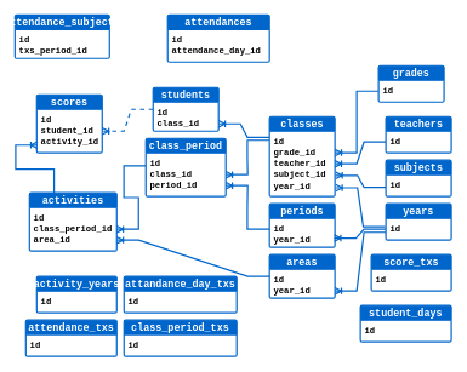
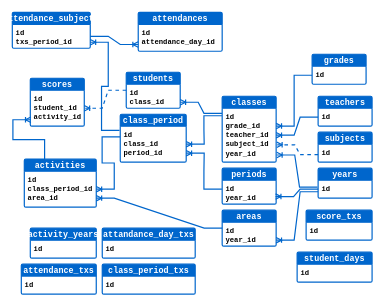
  <mxCell id="0" />
  <mxCell id="1" parent="0" />
  <mxCell id="2" value="&lt;font face=&quot;Courier New&quot;&gt;teachers&lt;/font&gt;" style="swimlane;childLayout=stackLayout;horizontal=1;startSize=20;horizontalStack=0;rounded=1;fontSize=14;fontStyle=1;strokeWidth=2;resizeParent=0;resizeLast=1;shadow=0;dashed=0;align=center;arcSize=4;whiteSpace=wrap;html=1;fillColor=#0066CC;fontColor=#FFFFFF;labelBorderColor=none;strokeColor=#0066CC;" vertex="1" parent="1"><mxGeometry x="530" y="160" width="90" height="50" as="geometry" /></mxCell>
  <mxCell id="3" value="&lt;b&gt;&lt;font face=&quot;Courier New&quot;&gt;id&lt;/font&gt;&lt;/b&gt;" style="align=left;strokeColor=none;fillColor=none;spacingLeft=4;fontSize=12;verticalAlign=top;resizable=0;rotatable=0;part=1;html=1;" vertex="1" parent="2"><mxGeometry y="20" width="90" height="30" as="geometry" /></mxCell>
  <mxCell id="4" value="&lt;font face=&quot;Courier New&quot;&gt;grades&lt;br&gt;&lt;/font&gt;" style="swimlane;childLayout=stackLayout;horizontal=1;startSize=20;horizontalStack=0;rounded=1;fontSize=14;fontStyle=1;strokeWidth=2;resizeParent=0;resizeLast=1;shadow=0;dashed=0;align=center;arcSize=4;whiteSpace=wrap;html=1;fillColor=#0066CC;fontColor=#FFFFFF;labelBorderColor=none;strokeColor=#0066CC;" vertex="1" parent="1"><mxGeometry x="520" y="90" width="90" height="50" as="geometry" /></mxCell>
  <mxCell id="5" value="&lt;b&gt;&lt;font face=&quot;Courier New&quot;&gt;id&lt;/font&gt;&lt;/b&gt;" style="align=left;strokeColor=none;fillColor=none;spacingLeft=4;fontSize=12;verticalAlign=top;resizable=0;rotatable=0;part=1;html=1;" vertex="1" parent="4"><mxGeometry y="20" width="90" height="30" as="geometry" /></mxCell>
  <mxCell id="6" value="&lt;font face=&quot;Courier New&quot;&gt;classes&lt;br&gt;&lt;/font&gt;" style="swimlane;childLayout=stackLayout;horizontal=1;startSize=20;horizontalStack=0;rounded=1;fontSize=14;fontStyle=1;strokeWidth=2;resizeParent=0;resizeLast=1;shadow=0;dashed=0;align=center;arcSize=4;whiteSpace=wrap;html=1;fillColor=#0066CC;fontColor=#FFFFFF;labelBorderColor=none;strokeColor=#0066CC;" vertex="1" parent="1"><mxGeometry x="370" y="160" width="90" height="110" as="geometry" /></mxCell>
  <mxCell id="7" value="&lt;b&gt;&lt;font face=&quot;Courier New&quot;&gt;id&lt;br&gt;grade_id&lt;br&gt;teacher_id&lt;br&gt;subject_id&lt;br&gt;year_id&lt;br&gt;&lt;/font&gt;&lt;/b&gt;" style="align=left;strokeColor=none;fillColor=none;spacingLeft=4;fontSize=12;verticalAlign=top;resizable=0;rotatable=0;part=1;html=1;" vertex="1" parent="6"><mxGeometry y="20" width="90" height="90" as="geometry" /></mxCell>
  <mxCell id="8" value="&lt;font face=&quot;Courier New&quot;&gt;subjects&lt;br&gt;&lt;/font&gt;" style="swimlane;childLayout=stackLayout;horizontal=1;startSize=20;horizontalStack=0;rounded=1;fontSize=14;fontStyle=1;strokeWidth=2;resizeParent=0;resizeLast=1;shadow=0;dashed=0;align=center;arcSize=4;whiteSpace=wrap;html=1;fillColor=#0066CC;fontColor=#FFFFFF;labelBorderColor=none;strokeColor=#0066CC;" vertex="1" parent="1"><mxGeometry x="530" y="220" width="90" height="50" as="geometry" /></mxCell>
  <mxCell id="9" value="&lt;b&gt;&lt;font face=&quot;Courier New&quot;&gt;id&lt;/font&gt;&lt;/b&gt;" style="align=left;strokeColor=none;fillColor=none;spacingLeft=4;fontSize=12;verticalAlign=top;resizable=0;rotatable=0;part=1;html=1;" vertex="1" parent="8"><mxGeometry y="20" width="90" height="30" as="geometry" /></mxCell>
  <mxCell id="10" value="&lt;font face=&quot;Courier New&quot;&gt;students&lt;/font&gt;" style="swimlane;childLayout=stackLayout;horizontal=1;startSize=20;horizontalStack=0;rounded=1;fontSize=14;fontStyle=1;strokeWidth=2;resizeParent=0;resizeLast=1;shadow=0;dashed=0;align=center;arcSize=4;whiteSpace=wrap;html=1;fillColor=#0066CC;fontColor=#FFFFFF;labelBorderColor=none;strokeColor=#0066CC;" vertex="1" parent="1"><mxGeometry x="210" y="120" width="90" height="60" as="geometry" /></mxCell>
  <mxCell id="11" value="&lt;b&gt;&lt;font face=&quot;Courier New&quot;&gt;id&lt;br&gt;class_id&lt;br&gt;&lt;/font&gt;&lt;/b&gt;" style="align=left;strokeColor=none;fillColor=none;spacingLeft=4;fontSize=12;verticalAlign=top;resizable=0;rotatable=0;part=1;html=1;" vertex="1" parent="10"><mxGeometry y="20" width="90" height="40" as="geometry" /></mxCell>
  <mxCell id="12" value="&lt;font face=&quot;Courier New&quot;&gt;years&lt;/font&gt;" style="swimlane;childLayout=stackLayout;horizontal=1;startSize=20;horizontalStack=0;rounded=1;fontSize=14;fontStyle=1;strokeWidth=2;resizeParent=0;resizeLast=1;shadow=0;dashed=0;align=center;arcSize=4;whiteSpace=wrap;html=1;fillColor=#0066CC;fontColor=#FFFFFF;labelBorderColor=none;strokeColor=#0066CC;" vertex="1" parent="1"><mxGeometry x="530" y="280" width="90" height="50" as="geometry" /></mxCell>
  <mxCell id="13" value="&lt;b&gt;&lt;font face=&quot;Courier New&quot;&gt;id&lt;br&gt;&lt;/font&gt;&lt;/b&gt;" style="align=left;strokeColor=none;fillColor=none;spacingLeft=4;fontSize=12;verticalAlign=top;resizable=0;rotatable=0;part=1;html=1;" vertex="1" parent="12"><mxGeometry y="20" width="90" height="30" as="geometry" /></mxCell>
  <mxCell id="14" value="&lt;font face=&quot;Courier New&quot;&gt;activity_years&lt;/font&gt;" style="swimlane;childLayout=stackLayout;horizontal=1;startSize=20;horizontalStack=0;rounded=1;fontSize=14;fontStyle=1;strokeWidth=2;resizeParent=0;resizeLast=1;shadow=0;dashed=0;align=center;arcSize=4;whiteSpace=wrap;html=1;fillColor=#0066CC;fontColor=#FFFFFF;labelBorderColor=none;strokeColor=#0066CC;" vertex="1" parent="1"><mxGeometry x="50" y="380" width="110" height="50" as="geometry" /></mxCell>
  <mxCell id="15" value="&lt;b&gt;&lt;font face=&quot;Courier New&quot;&gt;id&lt;/font&gt;&lt;/b&gt;" style="align=left;strokeColor=none;fillColor=none;spacingLeft=4;fontSize=12;verticalAlign=top;resizable=0;rotatable=0;part=1;html=1;" vertex="1" parent="14"><mxGeometry y="20" width="110" height="30" as="geometry" /></mxCell>
  <mxCell id="16" value="&lt;font face=&quot;Courier New&quot;&gt;class_period&lt;/font&gt;" style="swimlane;childLayout=stackLayout;horizontal=1;startSize=20;horizontalStack=0;rounded=1;fontSize=14;fontStyle=1;strokeWidth=2;resizeParent=0;resizeLast=1;shadow=0;dashed=0;align=center;arcSize=4;whiteSpace=wrap;html=1;fillColor=#0066CC;fontColor=#FFFFFF;labelBorderColor=none;strokeColor=#0066CC;" vertex="1" parent="1"><mxGeometry x="200" y="190" width="110" height="80" as="geometry" /></mxCell>
  <mxCell id="17" value="&lt;b&gt;&lt;font face=&quot;Courier New&quot;&gt;id&lt;br&gt;class_id&lt;br&gt;period_id&lt;br&gt;&lt;/font&gt;&lt;/b&gt;" style="align=left;strokeColor=none;fillColor=none;spacingLeft=4;fontSize=12;verticalAlign=top;resizable=0;rotatable=0;part=1;html=1;" vertex="1" parent="16"><mxGeometry y="20" width="110" height="60" as="geometry" /></mxCell>
  <mxCell id="18" value="" style="edgeStyle=entityRelationEdgeStyle;fontSize=12;html=1;endArrow=ERoneToMany;rounded=0;strokeColor=#0066CC;strokeWidth=2;exitX=0;exitY=0.5;exitDx=0;exitDy=0;entryX=1;entryY=0.5;entryDx=0;entryDy=0;" edge="1" parent="1" source="3" target="7"><mxGeometry width="100" height="100" relative="1" as="geometry"><mxPoint x="340" y="190" as="sourcePoint" /><mxPoint x="530" y="190" as="targetPoint" /></mxGeometry></mxCell>
  <mxCell id="19" value="" style="edgeStyle=entityRelationEdgeStyle;fontSize=12;html=1;endArrow=ERoneToMany;rounded=0;strokeColor=#0066CC;strokeWidth=2;exitX=-0.011;exitY=0.389;exitDx=0;exitDy=0;entryX=1.011;entryY=0.867;entryDx=0;entryDy=0;entryPerimeter=0;exitPerimeter=0;" edge="1" parent="1" source="13" target="7"><mxGeometry width="100" height="100" relative="1" as="geometry"><mxPoint x="370" y="410" as="sourcePoint" /><mxPoint x="470" y="310" as="targetPoint" /></mxGeometry></mxCell>
- <mxCell id="20" value="" style="edgeStyle=entityRelationEdgeStyle;fontSize=12;html=1;endArrow=ERoneToMany;rounded=0;strokeColor=#0066CC;strokeWidth=2;exitX=0;exitY=0.75;exitDx=0;exitDy=0;entryX=1.011;entryY=0.678;entryDx=0;entryDy=0;entryPerimeter=0;" edge="1" parent="1" source="8" target="7"><mxGeometry width="100" height="100" relative="1" as="geometry"><mxPoint x="160" y="240" as="sourcePoint" /><mxPoint x="260" y="140" as="targetPoint" /></mxGeometry></mxCell>
+ <mxCell id="20" value="" style="edgeStyle=entityRelationEdgeStyle;fontSize=12;html=1;endArrow=ERoneToMany;rounded=0;strokeColor=#0066CC;strokeWidth=2;exitX=0;exitY=0.75;exitDx=0;exitDy=0;entryX=1.011;entryY=0.678;entryDx=0;entryDy=0;entryPerimeter=0;dashed=1;" edge="1" parent="1" source="8" target="7"><mxGeometry width="100" height="100" relative="1" as="geometry"><mxPoint x="160" y="240" as="sourcePoint" /><mxPoint x="260" y="140" as="targetPoint" /></mxGeometry></mxCell>
  <mxCell id="21" value="" style="edgeStyle=entityRelationEdgeStyle;fontSize=12;html=1;endArrow=ERoneToMany;rounded=0;strokeColor=#0066CC;strokeWidth=2;exitX=0;exitY=0.5;exitDx=0;exitDy=0;entryX=1;entryY=0.33;entryDx=0;entryDy=0;entryPerimeter=0;" edge="1" parent="1" source="5" target="7"><mxGeometry width="100" height="100" relative="1" as="geometry"><mxPoint x="180" y="160" as="sourcePoint" /><mxPoint x="280" y="60" as="targetPoint" /></mxGeometry></mxCell>
  <mxCell id="22" value="&lt;font face=&quot;Courier New&quot;&gt;areas&lt;br&gt;&lt;/font&gt;" style="swimlane;childLayout=stackLayout;horizontal=1;startSize=20;horizontalStack=0;rounded=1;fontSize=14;fontStyle=1;strokeWidth=2;resizeParent=0;resizeLast=1;shadow=0;dashed=0;align=center;arcSize=4;whiteSpace=wrap;html=1;fillColor=#0066CC;fontColor=#FFFFFF;labelBorderColor=none;strokeColor=#0066CC;" vertex="1" parent="1"><mxGeometry x="370" y="350" width="90" height="60" as="geometry" /></mxCell>
  <mxCell id="23" value="&lt;b&gt;&lt;font face=&quot;Courier New&quot;&gt;id&lt;br&gt;year_id&lt;br&gt;&lt;/font&gt;&lt;/b&gt;" style="align=left;strokeColor=none;fillColor=none;spacingLeft=4;fontSize=12;verticalAlign=top;resizable=0;rotatable=0;part=1;html=1;" vertex="1" parent="22"><mxGeometry y="20" width="90" height="40" as="geometry" /></mxCell>
  <mxCell id="24" value="" style="edgeStyle=entityRelationEdgeStyle;fontSize=12;html=1;endArrow=ERoneToMany;rounded=0;strokeColor=#0066CC;strokeWidth=2;exitX=0;exitY=0.644;exitDx=0;exitDy=0;entryX=1;entryY=0.75;entryDx=0;entryDy=0;exitPerimeter=0;" edge="1" parent="1" source="13" target="23"><mxGeometry width="100" height="100" relative="1" as="geometry"><mxPoint x="40" y="410" as="sourcePoint" /><mxPoint x="140" y="310" as="targetPoint" /></mxGeometry></mxCell>
  <mxCell id="25" value="&lt;font face=&quot;Courier New&quot;&gt;periods&lt;br&gt;&lt;/font&gt;" style="swimlane;childLayout=stackLayout;horizontal=1;startSize=20;horizontalStack=0;rounded=1;fontSize=14;fontStyle=1;strokeWidth=2;resizeParent=0;resizeLast=1;shadow=0;dashed=0;align=center;arcSize=4;whiteSpace=wrap;html=1;fillColor=#0066CC;fontColor=#FFFFFF;labelBorderColor=none;strokeColor=#0066CC;" vertex="1" parent="1"><mxGeometry x="370" y="280" width="90" height="60" as="geometry" /></mxCell>
  <mxCell id="26" value="&lt;b&gt;&lt;font face=&quot;Courier New&quot;&gt;id&lt;br&gt;year_id&lt;br&gt;&lt;/font&gt;&lt;/b&gt;" style="align=left;strokeColor=none;fillColor=none;spacingLeft=4;fontSize=12;verticalAlign=top;resizable=0;rotatable=0;part=1;html=1;" vertex="1" parent="25"><mxGeometry y="20" width="90" height="40" as="geometry" /></mxCell>
  <mxCell id="27" value="" style="edgeStyle=entityRelationEdgeStyle;fontSize=12;html=1;endArrow=ERoneToMany;rounded=0;strokeColor=#0066CC;strokeWidth=2;entryX=0.989;entryY=0.683;entryDx=0;entryDy=0;entryPerimeter=0;exitX=0;exitY=0.5;exitDx=0;exitDy=0;" edge="1" parent="1" source="13" target="26"><mxGeometry width="100" height="100" relative="1" as="geometry"><mxPoint x="570" y="300" as="sourcePoint" /><mxPoint x="480" y="380" as="targetPoint" /></mxGeometry></mxCell>
  <mxCell id="28" value="" style="edgeStyle=entityRelationEdgeStyle;fontSize=12;html=1;endArrow=ERoneToMany;rounded=0;strokeColor=#0066CC;strokeWidth=2;exitX=-0.005;exitY=0.139;exitDx=0;exitDy=0;exitPerimeter=0;entryX=1;entryY=0.5;entryDx=0;entryDy=0;" edge="1" parent="1" source="7" target="17"><mxGeometry width="100" height="100" relative="1" as="geometry"><mxPoint x="190" y="200" as="sourcePoint" /><mxPoint x="290" y="100" as="targetPoint" /></mxGeometry></mxCell>
  <mxCell id="29" value="" style="edgeStyle=entityRelationEdgeStyle;fontSize=12;html=1;endArrow=ERoneToMany;rounded=0;strokeColor=#0066CC;strokeWidth=2;exitX=-0.005;exitY=0.373;exitDx=0;exitDy=0;exitPerimeter=0;entryX=1;entryY=0.75;entryDx=0;entryDy=0;" edge="1" parent="1" source="26" target="17"><mxGeometry width="100" height="100" relative="1" as="geometry"><mxPoint x="20" y="335" as="sourcePoint" /><mxPoint x="120" y="235" as="targetPoint" /></mxGeometry></mxCell>
  <mxCell id="30" value="&lt;font face=&quot;Courier New&quot;&gt;attendances&lt;br&gt;&lt;/font&gt;" style="swimlane;childLayout=stackLayout;horizontal=1;startSize=20;horizontalStack=0;rounded=1;fontSize=14;fontStyle=1;strokeWidth=2;resizeParent=0;resizeLast=1;shadow=0;dashed=0;align=center;arcSize=4;whiteSpace=wrap;html=1;fillColor=#0066CC;fontColor=#FFFFFF;labelBorderColor=none;strokeColor=#0066CC;" vertex="1" parent="1"><mxGeometry x="230" y="20" width="140" height="65" as="geometry" /></mxCell>
  <mxCell id="31" value="&lt;b&gt;&lt;font face=&quot;Courier New&quot;&gt;id&lt;br&gt;attendance_day_id&lt;br&gt;&lt;/font&gt;&lt;/b&gt;" style="align=left;strokeColor=none;fillColor=none;spacingLeft=4;fontSize=12;verticalAlign=top;resizable=0;rotatable=0;part=1;html=1;" vertex="1" parent="30"><mxGeometry y="20" width="140" height="45" as="geometry" /></mxCell>
  <mxCell id="32" value="&lt;font face=&quot;Courier New&quot;&gt;activities&lt;/font&gt;" style="swimlane;childLayout=stackLayout;horizontal=1;startSize=20;horizontalStack=0;rounded=1;fontSize=14;fontStyle=1;strokeWidth=2;resizeParent=0;resizeLast=1;shadow=0;dashed=0;align=center;arcSize=4;whiteSpace=wrap;html=1;fillColor=#0066CC;fontColor=#FFFFFF;labelBorderColor=none;strokeColor=#0066CC;" vertex="1" parent="1"><mxGeometry x="40" y="265" width="120" height="80" as="geometry" /></mxCell>
  <mxCell id="33" value="&lt;b&gt;&lt;font face=&quot;Courier New&quot;&gt;id&lt;br&gt;class_period_id&lt;br&gt;area_id&lt;br&gt;&lt;/font&gt;&lt;/b&gt;" style="align=left;strokeColor=none;fillColor=none;spacingLeft=4;fontSize=12;verticalAlign=top;resizable=0;rotatable=0;part=1;html=1;" vertex="1" parent="32"><mxGeometry y="20" width="120" height="60" as="geometry" /></mxCell>
  <mxCell id="34" value="" style="edgeStyle=entityRelationEdgeStyle;fontSize=12;html=1;endArrow=ERoneToMany;rounded=0;strokeColor=#0066CC;strokeWidth=2;exitX=-0.002;exitY=0.295;exitDx=0;exitDy=0;entryX=1;entryY=0.5;entryDx=0;entryDy=0;exitPerimeter=0;" edge="1" parent="1" source="17" target="33"><mxGeometry width="100" height="100" relative="1" as="geometry"><mxPoint x="-280" y="290" as="sourcePoint" /><mxPoint x="-180" y="190" as="targetPoint" /></mxGeometry></mxCell>
  <mxCell id="35" value="" style="edgeStyle=entityRelationEdgeStyle;fontSize=12;html=1;endArrow=ERoneToMany;rounded=0;strokeColor=#0066CC;strokeWidth=2;exitX=0;exitY=0.25;exitDx=0;exitDy=0;entryX=1;entryY=0.75;entryDx=0;entryDy=0;" edge="1" parent="1" source="23" target="33"><mxGeometry width="100" height="100" relative="1" as="geometry"><mxPoint x="-20" y="230" as="sourcePoint" /><mxPoint x="80" y="130" as="targetPoint" /></mxGeometry></mxCell>
  <mxCell id="36" value="&lt;font face=&quot;Courier New&quot;&gt;attendance_subjects&lt;/font&gt;" style="swimlane;childLayout=stackLayout;horizontal=1;startSize=20;horizontalStack=0;rounded=1;fontSize=14;fontStyle=1;strokeWidth=2;resizeParent=0;resizeLast=1;shadow=0;dashed=0;align=center;arcSize=4;whiteSpace=wrap;html=1;fillColor=#0066CC;fontColor=#FFFFFF;labelBorderColor=none;strokeColor=#0066CC;" vertex="1" parent="1"><mxGeometry x="20" y="20" width="130" height="60" as="geometry" /></mxCell>
  <mxCell id="37" value="&lt;b&gt;&lt;font face=&quot;Courier New&quot;&gt;id&lt;br&gt;txs_period_id&lt;br&gt;&lt;/font&gt;&lt;/b&gt;" style="align=left;strokeColor=none;fillColor=none;spacingLeft=4;fontSize=12;verticalAlign=top;resizable=0;rotatable=0;part=1;html=1;" vertex="1" parent="36"><mxGeometry y="20" width="130" height="40" as="geometry" /></mxCell>
+ <mxCell id="38" value="" style="edgeStyle=entityRelationEdgeStyle;fontSize=12;html=1;endArrow=ERoneToMany;rounded=0;strokeColor=#0066CC;strokeWidth=2;exitX=-0.011;exitY=0.114;exitDx=0;exitDy=0;entryX=1;entryY=0.75;entryDx=0;entryDy=0;exitPerimeter=0;" edge="1" parent="1" source="17" target="37"><mxGeometry width="100" height="100" relative="1" as="geometry"><mxPoint x="-280" y="290" as="sourcePoint" /><mxPoint x="-180" y="190" as="targetPoint" /></mxGeometry></mxCell>
+ <mxCell id="39" value="" style="edgeStyle=entityRelationEdgeStyle;fontSize=12;html=1;endArrow=ERoneToMany;rounded=0;strokeColor=#0066CC;strokeWidth=2;exitX=1;exitY=0.5;exitDx=0;exitDy=0;entryX=0;entryY=0.75;entryDx=0;entryDy=0;" edge="1" parent="1" source="37" target="31"><mxGeometry width="100" height="100" relative="1" as="geometry"><mxPoint x="-160" y="200" as="sourcePoint" /><mxPoint y="100" as="targetPoint" x="-60" /></mxGeometry></mxCell>
  <mxCell id="40" value="&lt;font face=&quot;Courier New&quot;&gt;scores&lt;br&gt;&lt;/font&gt;" style="swimlane;childLayout=stackLayout;horizontal=1;startSize=20;horizontalStack=0;rounded=1;fontSize=14;fontStyle=1;strokeWidth=2;resizeParent=0;resizeLast=1;shadow=0;dashed=0;align=center;arcSize=4;whiteSpace=wrap;html=1;fillColor=#0066CC;fontColor=#FFFFFF;labelBorderColor=none;strokeColor=#0066CC;" vertex="1" parent="1"><mxGeometry x="50" y="130" width="90" height="80" as="geometry" /></mxCell>
  <mxCell id="41" value="&lt;b&gt;&lt;font face=&quot;Courier New&quot;&gt;id&lt;br&gt;student_id&lt;br&gt;activity_id&lt;br&gt;&lt;/font&gt;&lt;/b&gt;" style="align=left;strokeColor=none;fillColor=none;spacingLeft=4;fontSize=12;verticalAlign=top;resizable=0;rotatable=0;part=1;html=1;" vertex="1" parent="40"><mxGeometry y="20" width="90" height="60" as="geometry" /></mxCell>
  <mxCell id="42" value="" style="edgeStyle=entityRelationEdgeStyle;fontSize=12;html=1;endArrow=ERoneToMany;rounded=0;strokeColor=#0066CC;strokeWidth=2;exitX=-0.004;exitY=0.094;exitDx=0;exitDy=0;exitPerimeter=0;entryX=1;entryY=0.75;entryDx=0;entryDy=0;" edge="1" parent="1" source="7" target="11"><mxGeometry width="100" height="100" relative="1" as="geometry"><mxPoint x="380" y="110" as="sourcePoint" /><mxPoint x="480" y="10" as="targetPoint" /></mxGeometry></mxCell>
  <mxCell id="43" value="" style="edgeStyle=entityRelationEdgeStyle;fontSize=12;html=1;endArrow=ERoneToMany;rounded=0;strokeColor=#0066CC;strokeWidth=2;exitX=0;exitY=0.25;exitDx=0;exitDy=0;entryX=1;entryY=0.5;entryDx=0;entryDy=0;dashed=1;" edge="1" parent="1" source="11" target="41"><mxGeometry width="100" height="100" relative="1" as="geometry"><mxPoint x="-280" y="290" as="sourcePoint" /><mxPoint x="-180" y="190" as="targetPoint" /></mxGeometry></mxCell>
  <mxCell id="44" value="" style="edgeStyle=entityRelationEdgeStyle;fontSize=12;html=1;endArrow=ERoneToMany;rounded=0;strokeColor=#0066CC;strokeWidth=2;entryX=0.011;entryY=0.82;entryDx=0;entryDy=0;movable=1;resizable=1;rotatable=1;deletable=1;editable=1;locked=0;connectable=1;exitX=0.032;exitY=0.008;exitDx=0;exitDy=0;entryPerimeter=0;exitPerimeter=0;" edge="1" parent="1" source="32" target="41"><mxGeometry width="100" height="100" relative="1" as="geometry"><mxPoint x="100" y="240" as="sourcePoint" /><mxPoint x="290" y="330" as="targetPoint" /></mxGeometry></mxCell>
  <mxCell id="45" value="&lt;font face=&quot;Courier New&quot;&gt;attandance_day_txs&lt;/font&gt;" style="swimlane;childLayout=stackLayout;horizontal=1;startSize=20;horizontalStack=0;rounded=1;fontSize=14;fontStyle=1;strokeWidth=2;resizeParent=0;resizeLast=1;shadow=0;dashed=0;align=center;arcSize=4;whiteSpace=wrap;html=1;fillColor=#0066CC;fontColor=#FFFFFF;labelBorderColor=none;strokeColor=#0066CC;" vertex="1" parent="1"><mxGeometry x="170" y="380" width="155" height="50" as="geometry" /></mxCell>
  <mxCell id="46" value="&lt;b&gt;&lt;font face=&quot;Courier New&quot;&gt;id&lt;/font&gt;&lt;/b&gt;" style="align=left;strokeColor=none;fillColor=none;spacingLeft=4;fontSize=12;verticalAlign=top;resizable=0;rotatable=0;part=1;html=1;" vertex="1" parent="45"><mxGeometry y="20" width="155" height="30" as="geometry" /></mxCell>
  <mxCell id="47" value="&lt;font face=&quot;Courier New&quot;&gt;attendance_txs&lt;/font&gt;" style="swimlane;childLayout=stackLayout;horizontal=1;startSize=20;horizontalStack=0;rounded=1;fontSize=14;fontStyle=1;strokeWidth=2;resizeParent=0;resizeLast=1;shadow=0;dashed=0;align=center;arcSize=4;whiteSpace=wrap;html=1;fillColor=#0066CC;fontColor=#FFFFFF;labelBorderColor=none;strokeColor=#0066CC;" vertex="1" parent="1"><mxGeometry x="35" y="440" width="125" height="50" as="geometry" /></mxCell>
  <mxCell id="48" value="&lt;b&gt;&lt;font face=&quot;Courier New&quot;&gt;id&lt;/font&gt;&lt;/b&gt;" style="align=left;strokeColor=none;fillColor=none;spacingLeft=4;fontSize=12;verticalAlign=top;resizable=0;rotatable=0;part=1;html=1;" vertex="1" parent="47"><mxGeometry y="20" width="125" height="30" as="geometry" /></mxCell>
  <mxCell id="49" value="&lt;font face=&quot;Courier New&quot;&gt;class_period_txs&lt;/font&gt;" style="swimlane;childLayout=stackLayout;horizontal=1;startSize=20;horizontalStack=0;rounded=1;fontSize=14;fontStyle=1;strokeWidth=2;resizeParent=0;resizeLast=1;shadow=0;dashed=0;align=center;arcSize=4;whiteSpace=wrap;html=1;fillColor=#0066CC;fontColor=#FFFFFF;labelBorderColor=none;strokeColor=#0066CC;" vertex="1" parent="1"><mxGeometry x="170" y="440" width="155" height="50" as="geometry" /></mxCell>
  <mxCell id="50" value="&lt;b&gt;&lt;font face=&quot;Courier New&quot;&gt;id&lt;/font&gt;&lt;/b&gt;" style="align=left;strokeColor=none;fillColor=none;spacingLeft=4;fontSize=12;verticalAlign=top;resizable=0;rotatable=0;part=1;html=1;" vertex="1" parent="49"><mxGeometry y="20" width="155" height="30" as="geometry" /></mxCell>
  <mxCell id="51" value="&lt;font face=&quot;Courier New&quot;&gt;score_txs&lt;/font&gt;" style="swimlane;childLayout=stackLayout;horizontal=1;startSize=20;horizontalStack=0;rounded=1;fontSize=14;fontStyle=1;strokeWidth=2;resizeParent=0;resizeLast=1;shadow=0;dashed=0;align=center;arcSize=4;whiteSpace=wrap;html=1;fillColor=#0066CC;fontColor=#FFFFFF;labelBorderColor=none;strokeColor=#0066CC;" vertex="1" parent="1"><mxGeometry x="510" y="350" width="110" height="50" as="geometry" /></mxCell>
  <mxCell id="52" value="&lt;b&gt;&lt;font face=&quot;Courier New&quot;&gt;id&lt;/font&gt;&lt;/b&gt;" style="align=left;strokeColor=none;fillColor=none;spacingLeft=4;fontSize=12;verticalAlign=top;resizable=0;rotatable=0;part=1;html=1;" vertex="1" parent="51"><mxGeometry y="20" width="110" height="30" as="geometry" /></mxCell>
  <mxCell id="53" value="&lt;font face=&quot;Courier New&quot;&gt;student_days&lt;/font&gt;" style="swimlane;childLayout=stackLayout;horizontal=1;startSize=20;horizontalStack=0;rounded=1;fontSize=14;fontStyle=1;strokeWidth=2;resizeParent=0;resizeLast=1;shadow=0;dashed=0;align=center;arcSize=4;whiteSpace=wrap;html=1;fillColor=#0066CC;fontColor=#FFFFFF;labelBorderColor=none;strokeColor=#0066CC;" vertex="1" parent="1"><mxGeometry x="495" y="420" width="125" height="50" as="geometry" /></mxCell>
  <mxCell id="54" value="&lt;b&gt;&lt;font face=&quot;Courier New&quot;&gt;id&lt;/font&gt;&lt;/b&gt;" style="align=left;strokeColor=none;fillColor=none;spacingLeft=4;fontSize=12;verticalAlign=top;resizable=0;rotatable=0;part=1;html=1;" vertex="1" parent="53"><mxGeometry y="20" width="125" height="30" as="geometry" /></mxCell>
